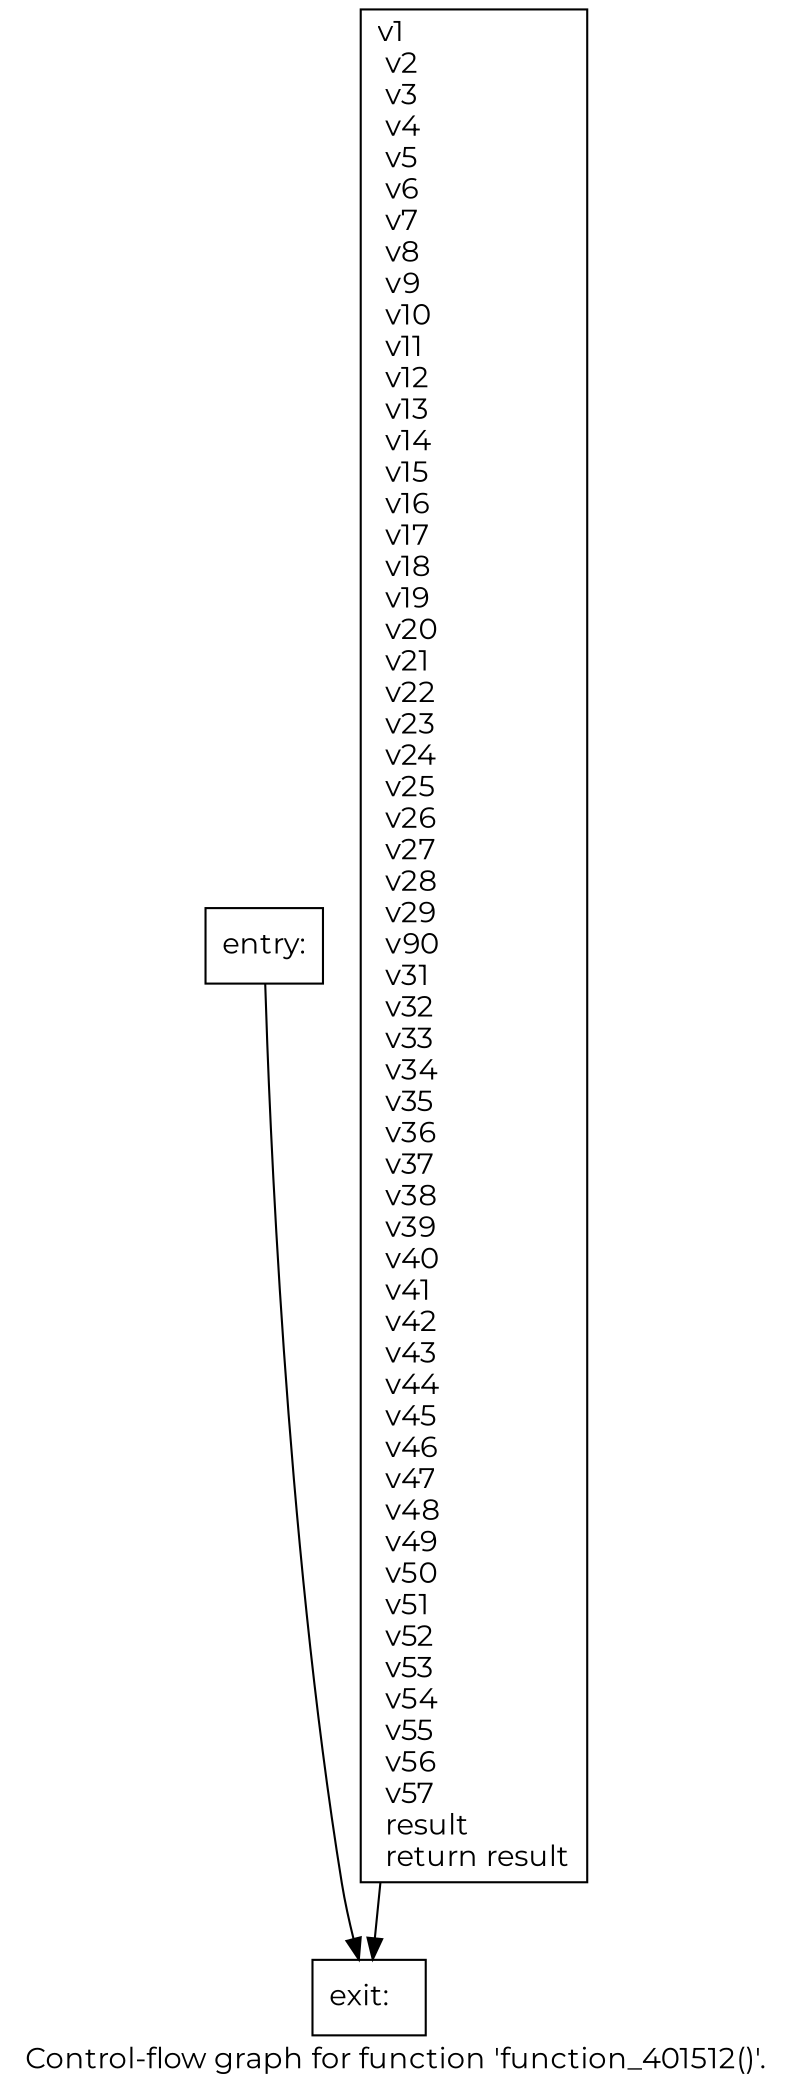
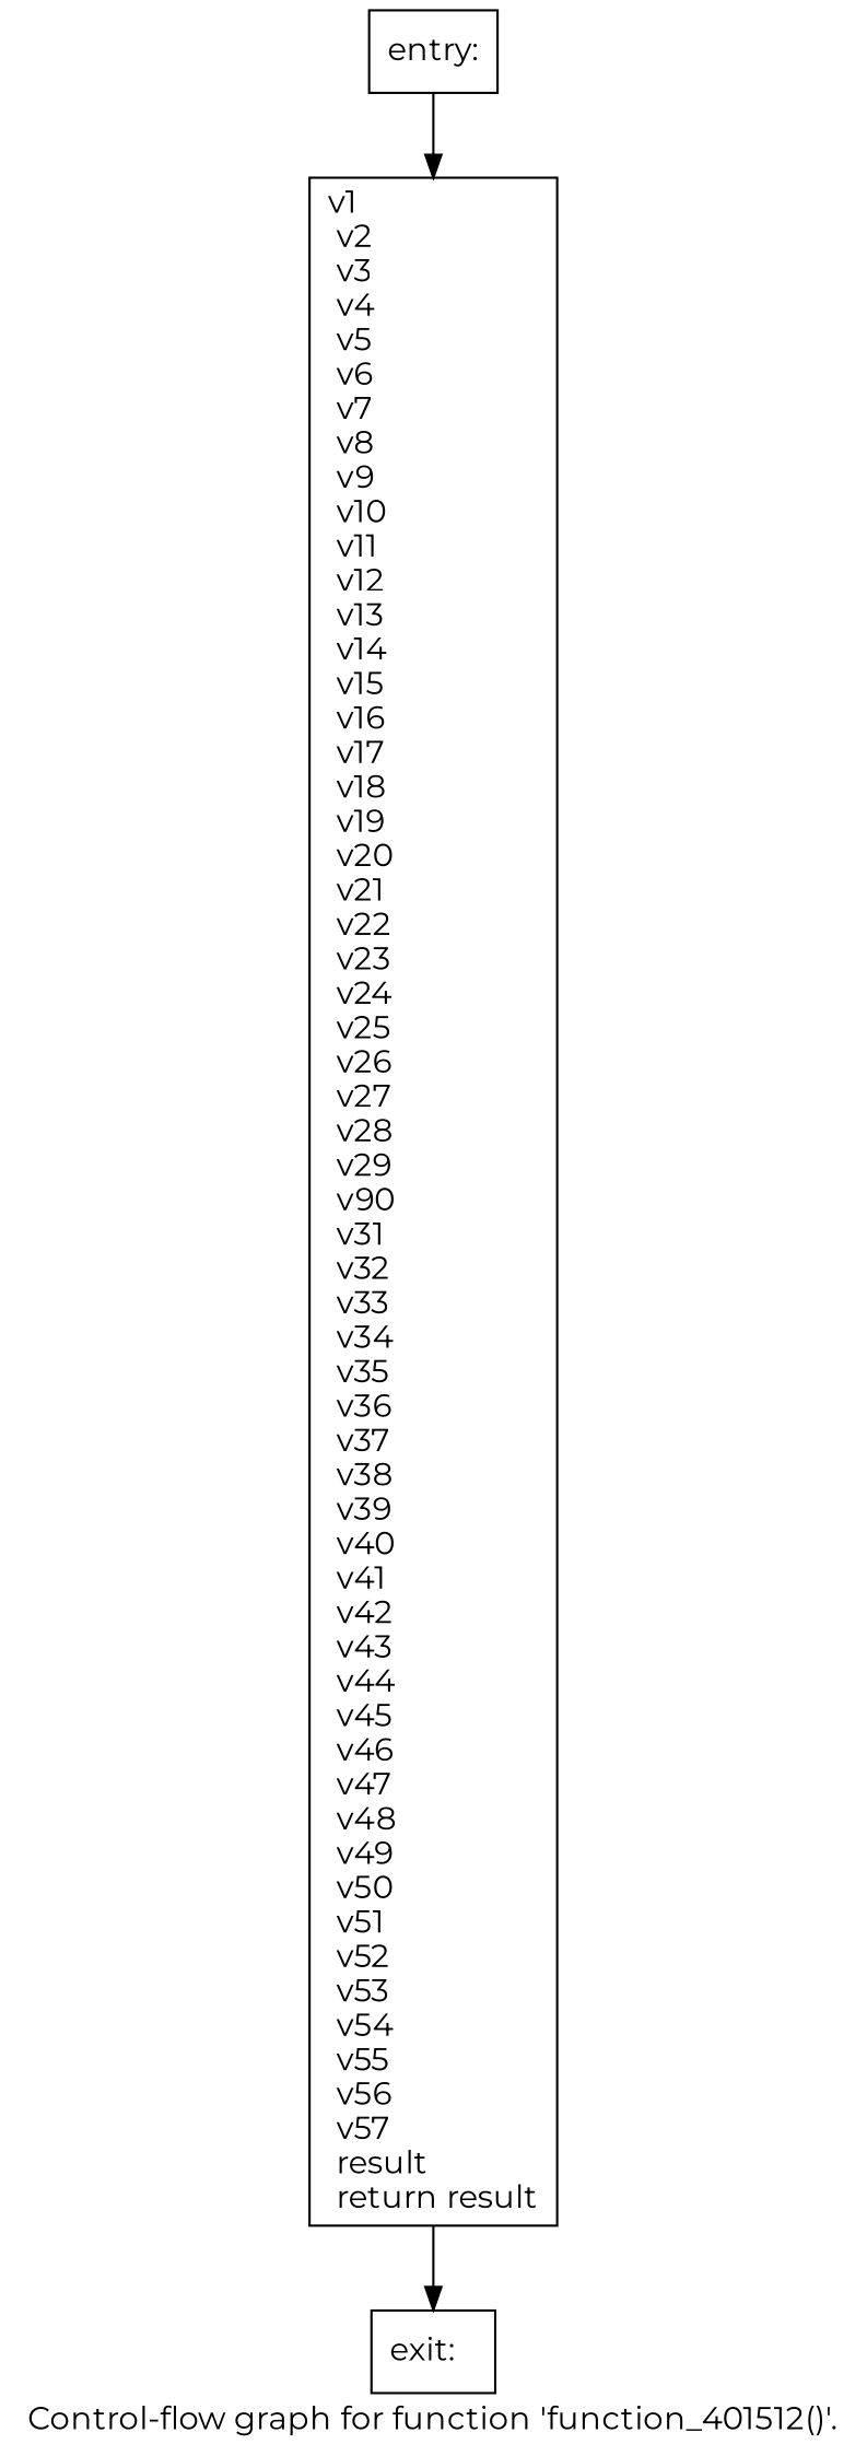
  digraph {
    fontname=Montserrat
    label="Control-flow graph for function 'function_401512()'."
    node [fontname=Montserrat shape=record]
    edge [fontname=Montserrat]
    n1 [label="{entry:\l}"]
    n2 [label="{  v1\l  v2\l  v3\l  v4\l  v5\l  v6\l  v7\l  v8\l  v9\l  v10\l  v11\l  v12\l  v13\l  v14\l  v15\l  v16\l  v17\l  v18\l  v19\l  v20\l  v21\l  v22\l  v23\l  v24\l  v25\l  v26\l  v27\l  v28\l  v29\l  v90\l  v31\l  v32\l  v33\l  v34\l  v35\l  v36\l  v37\l  v38\l  v39\l  v40\l  v41\l  v42\l  v43\l  v44\l  v45\l  v46\l  v47\l  v48\l  v49\l  v50\l  v51\l  v52\l  v53\l  v54\l  v55\l  v56\l  v57\l  result\l  return result\l}"]
    n3 [label="{exit:\l}"]
-   n1 -> n3
+   n1 -> n2
    n2 -> n3
  }
